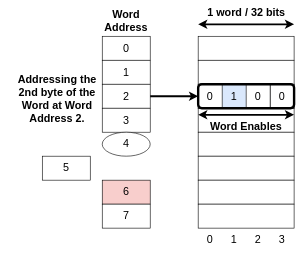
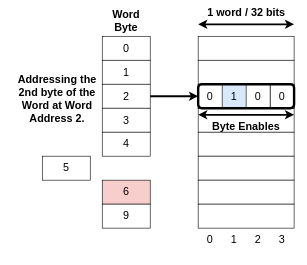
  <mxCell id="0" />
  <mxCell id="1" parent="0" />
  <mxCell id="2" value="" style="group" vertex="1" connectable="0" parent="1"><mxGeometry x="20" y="20" width="470" height="360" as="geometry" /></mxCell>
  <mxCell id="3" value="" style="rounded=0;whiteSpace=wrap;html=1;fontSize=18;" vertex="1" parent="2"><mxGeometry x="310" y="40" width="160" height="40" as="geometry" /></mxCell>
  <mxCell id="4" value="1 word / 32 bits" style="endArrow=classic;startArrow=classic;html=1;rounded=0;fontSize=18;fontStyle=1;strokeWidth=3;" edge="1" parent="2"><mxGeometry y="20" width="50" height="50" relative="1" as="geometry"><mxPoint x="310" y="20" as="sourcePoint" /><mxPoint x="470" y="20" as="targetPoint" /><Array as="points"><mxPoint x="360" y="20" /></Array><mxPoint as="offset" /></mxGeometry></mxCell>
  <mxCell id="5" value="" style="rounded=0;whiteSpace=wrap;html=1;fontSize=18;" vertex="1" parent="2"><mxGeometry x="310" y="80" width="160" height="40" as="geometry" /></mxCell>
  <mxCell id="6" value="" style="rounded=0;whiteSpace=wrap;html=1;fontSize=18;fillColor=#dae8fc;strokeColor=#000000;" vertex="1" parent="2"><mxGeometry x="310" y="120" width="160" height="40" as="geometry" /></mxCell>
  <mxCell id="7" value="" style="rounded=0;whiteSpace=wrap;html=1;fontSize=18;" vertex="1" parent="2"><mxGeometry x="310" y="160" width="160" height="40" as="geometry" /></mxCell>
  <mxCell id="8" value="" style="rounded=0;whiteSpace=wrap;html=1;fontSize=18;" vertex="1" parent="2"><mxGeometry x="310" y="200" width="160" height="40" as="geometry" /></mxCell>
  <mxCell id="9" value="" style="rounded=0;whiteSpace=wrap;html=1;fontSize=18;" vertex="1" parent="2"><mxGeometry x="310" y="240" width="160" height="40" as="geometry" /></mxCell>
  <mxCell id="10" value="" style="rounded=0;whiteSpace=wrap;html=1;fontSize=18;" vertex="1" parent="2"><mxGeometry x="310" y="280" width="160" height="40" as="geometry" /></mxCell>
  <mxCell id="11" value="" style="rounded=0;whiteSpace=wrap;html=1;fontSize=18;" vertex="1" parent="2"><mxGeometry x="310" y="320" width="160" height="40" as="geometry" /></mxCell>
  <mxCell id="12" value="0" style="rounded=0;whiteSpace=wrap;html=1;fontSize=18;" vertex="1" parent="2"><mxGeometry x="150" y="40" width="80" height="40" as="geometry" /></mxCell>
  <mxCell id="13" value="1" style="rounded=0;whiteSpace=wrap;html=1;fontSize=18;" vertex="1" parent="2"><mxGeometry x="150" y="80" width="80" height="40" as="geometry" /></mxCell>
  <mxCell id="14" value="2" style="rounded=0;whiteSpace=wrap;html=1;fontSize=18;" vertex="1" parent="2"><mxGeometry x="150" y="120" width="80" height="40" as="geometry" /></mxCell>
  <mxCell id="15" value="3" style="rounded=0;whiteSpace=wrap;html=1;fontSize=18;" vertex="1" parent="2"><mxGeometry x="150" y="160" width="80" height="40" as="geometry" /></mxCell>
- <mxCell id="16" value="4" style="ellipse;whiteSpace=wrap;html=1;fontSize=18;" vertex="1" parent="2"><mxGeometry x="150" y="200" width="80" height="40" as="geometry" /></mxCell>
+ <mxCell id="16" value="4" style="rounded=0;whiteSpace=wrap;html=1;fontSize=18;" vertex="1" parent="2"><mxGeometry x="150" y="200" width="80" height="40" as="geometry" /></mxCell>
  <mxCell id="17" value="5" style="rounded=0;whiteSpace=wrap;html=1;fontSize=18;" vertex="1" parent="2"><mxGeometry x="50" y="240" width="80" height="40" as="geometry" /></mxCell>
  <mxCell id="18" value="6" style="rounded=0;whiteSpace=wrap;html=1;fontSize=18;fillColor=#f8cecc;" vertex="1" parent="2"><mxGeometry x="150" y="280" width="80" height="40" as="geometry" /></mxCell>
- <mxCell id="19" value="7" style="rounded=0;whiteSpace=wrap;html=1;fontSize=18;" vertex="1" parent="2"><mxGeometry x="150" y="320" width="80" height="40" as="geometry" /></mxCell>
- <mxCell id="20" value="&lt;b style=&quot;font-size: 18px;&quot;&gt;Word Address&lt;/b&gt;" style="text;html=1;strokeColor=none;fillColor=none;align=center;verticalAlign=middle;whiteSpace=wrap;rounded=0;fontSize=18;" vertex="1" parent="2"><mxGeometry x="160" width="60" height="30" as="geometry" /></mxCell>
+ <mxCell id="19" value="9" style="rounded=0;whiteSpace=wrap;html=1;fontSize=18;" vertex="1" parent="2"><mxGeometry x="150" y="320" width="80" height="40" as="geometry" /></mxCell>
+ <mxCell id="20" value="&lt;b style=&quot;font-size: 18px;&quot;&gt;Word Byte&lt;/b&gt;" style="text;html=1;strokeColor=none;fillColor=none;align=center;verticalAlign=middle;whiteSpace=wrap;rounded=0;fontSize=18;" vertex="1" parent="2"><mxGeometry x="160" width="60" height="30" as="geometry" /></mxCell>
  <mxCell id="21" value="" style="endArrow=classic;html=1;rounded=0;fontSize=18;strokeWidth=3;entryX=0;entryY=0.5;entryDx=0;entryDy=0;exitX=1;exitY=0.5;exitDx=0;exitDy=0;" edge="1" parent="2" source="14" target="6"><mxGeometry width="50" height="50" relative="1" as="geometry"><mxPoint x="230" y="220" as="sourcePoint" /><mxPoint x="360" y="170" as="targetPoint" /></mxGeometry></mxCell>
  <mxCell id="22" value="Addressing the 2nd byte of the Word at Word Address 2." style="text;html=1;strokeColor=none;fillColor=none;align=center;verticalAlign=middle;whiteSpace=wrap;rounded=0;fontSize=18;fontStyle=1" vertex="1" parent="2"><mxGeometry y="130" width="150" height="30" as="geometry" /></mxCell>
  <mxCell id="23" value="" style="group" vertex="1" connectable="0" parent="2"><mxGeometry x="310" y="120" width="160" height="86" as="geometry" /></mxCell>
  <mxCell id="24" value="0" style="rounded=0;whiteSpace=wrap;html=1;fontSize=18;strokeWidth=1;" vertex="1" parent="23"><mxGeometry x="120" width="40" height="40" as="geometry" /></mxCell>
  <mxCell id="25" value="0" style="rounded=0;whiteSpace=wrap;html=1;fontSize=18;strokeWidth=1;" vertex="1" parent="23"><mxGeometry x="80" width="40" height="40" as="geometry" /></mxCell>
  <mxCell id="26" value="0" style="rounded=0;whiteSpace=wrap;html=1;fontSize=18;strokeWidth=1;" vertex="1" parent="23"><mxGeometry width="40" height="40" as="geometry" /></mxCell>
  <mxCell id="27" value="1" style="rounded=0;whiteSpace=wrap;html=1;fontSize=18;strokeColor=none;strokeWidth=1;fillColor=none;gradientColor=none;" vertex="1" parent="23"><mxGeometry x="40" width="40" height="40" as="geometry" /></mxCell>
  <mxCell id="28" value="" style="rounded=1;whiteSpace=wrap;html=1;fontSize=18;strokeWidth=4;fillColor=none;" vertex="1" parent="23"><mxGeometry width="160" height="40" as="geometry" /></mxCell>
- <mxCell id="29" value="Word Enables" style="text;html=1;strokeColor=none;fillColor=none;align=center;verticalAlign=middle;whiteSpace=wrap;rounded=0;fontSize=18;fontStyle=1" vertex="1" parent="23"><mxGeometry x="5" y="56" width="150" height="30" as="geometry" /></mxCell>
+ <mxCell id="29" value="Byte Enables" style="text;html=1;strokeColor=none;fillColor=none;align=center;verticalAlign=middle;whiteSpace=wrap;rounded=0;fontSize=18;fontStyle=1" vertex="1" parent="23"><mxGeometry x="5" y="56" width="150" height="30" as="geometry" /></mxCell>
  <mxCell id="30" value="" style="endArrow=classic;startArrow=classic;html=1;rounded=0;fontSize=18;strokeWidth=3;" edge="1" parent="23"><mxGeometry width="50" height="50" relative="1" as="geometry"><mxPoint y="51" as="sourcePoint" /><mxPoint x="160" y="51" as="targetPoint" /></mxGeometry></mxCell>
  <mxCell id="31" value="" style="group" vertex="1" connectable="0" parent="1"><mxGeometry x="330" y="380" width="160" height="40" as="geometry" /></mxCell>
  <mxCell id="32" value="0" style="rounded=0;whiteSpace=wrap;html=1;fontSize=18;fillColor=none;strokeColor=none;" vertex="1" parent="31"><mxGeometry width="40" height="40" as="geometry" /></mxCell>
  <mxCell id="33" value="1" style="rounded=0;whiteSpace=wrap;html=1;fontSize=18;fillColor=none;strokeColor=none;" vertex="1" parent="31"><mxGeometry x="40" width="40" height="40" as="geometry" /></mxCell>
  <mxCell id="34" value="2" style="rounded=0;whiteSpace=wrap;html=1;fontSize=18;fillColor=none;strokeColor=none;" vertex="1" parent="31"><mxGeometry x="80" width="40" height="40" as="geometry" /></mxCell>
  <mxCell id="35" value="3" style="rounded=0;whiteSpace=wrap;html=1;fontSize=18;fillColor=none;strokeColor=none;" vertex="1" parent="31"><mxGeometry x="120" width="40" height="40" as="geometry" /></mxCell>
